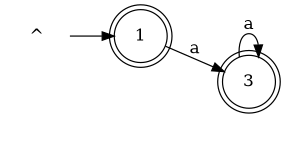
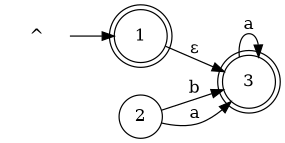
  digraph {
    rankdir=LR
    node [shape=doublecircle]
    "^" [shape=none]
    n2 [label=1]
    n3 [label=3]
+   n4 [label=2 shape=circle]
    "^" -> n2
-   n2 -> n3 [label=a]
+   n2 -> n3 [label="ε"]
    n3 -> n3 [label=a]
+   n4 -> n3 [label=b]
+   n4 -> n3 [label=a]
  }
